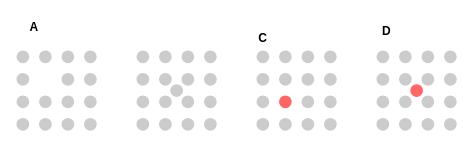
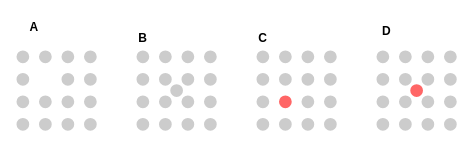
  <mxCell id="0" />
  <mxCell id="1" parent="0" />
  <mxCell id="2" value="" style="ellipse;whiteSpace=wrap;html=1;aspect=fixed;fillColor=#CCCCCC;strokeColor=#FFFFFF;strokeWidth=3;" vertex="1" parent="1"><mxGeometry x="20" y="65" width="20" height="20" as="geometry" /></mxCell>
  <mxCell id="3" value="" style="ellipse;whiteSpace=wrap;html=1;aspect=fixed;fillColor=#CCCCCC;strokeColor=#FFFFFF;strokeWidth=3;" vertex="1" parent="1"><mxGeometry x="50" y="65" width="20" height="20" as="geometry" /></mxCell>
  <mxCell id="4" value="" style="ellipse;whiteSpace=wrap;html=1;aspect=fixed;fillColor=#CCCCCC;strokeColor=#FFFFFF;strokeWidth=3;" vertex="1" parent="1"><mxGeometry x="80" y="65" width="20" height="20" as="geometry" /></mxCell>
  <mxCell id="5" value="" style="ellipse;whiteSpace=wrap;html=1;aspect=fixed;fillColor=#CCCCCC;strokeColor=#FFFFFF;strokeWidth=3;" vertex="1" parent="1"><mxGeometry x="110" y="65" width="20" height="20" as="geometry" /></mxCell>
  <mxCell id="6" value="" style="ellipse;whiteSpace=wrap;html=1;aspect=fixed;fillColor=#CCCCCC;strokeColor=#FFFFFF;strokeWidth=3;" vertex="1" parent="1"><mxGeometry x="20" y="95" width="20" height="20" as="geometry" /></mxCell>
  <mxCell id="7" value="" style="ellipse;whiteSpace=wrap;html=1;aspect=fixed;fillColor=#CCCCCC;strokeColor=#FFFFFF;strokeWidth=3;" vertex="1" parent="1"><mxGeometry x="80" y="95" width="20" height="20" as="geometry" /></mxCell>
  <mxCell id="8" value="" style="ellipse;whiteSpace=wrap;html=1;aspect=fixed;fillColor=#CCCCCC;strokeColor=#FFFFFF;strokeWidth=3;" vertex="1" parent="1"><mxGeometry x="110" y="95" width="20" height="20" as="geometry" /></mxCell>
  <mxCell id="9" value="" style="ellipse;whiteSpace=wrap;html=1;aspect=fixed;fillColor=#CCCCCC;strokeColor=#FFFFFF;strokeWidth=3;" vertex="1" parent="1"><mxGeometry x="20" y="125" width="20" height="20" as="geometry" /></mxCell>
  <mxCell id="10" value="" style="ellipse;whiteSpace=wrap;html=1;aspect=fixed;fillColor=#CCCCCC;strokeColor=#FFFFFF;strokeWidth=3;" vertex="1" parent="1"><mxGeometry x="50" y="125" width="20" height="20" as="geometry" /></mxCell>
  <mxCell id="11" value="" style="ellipse;whiteSpace=wrap;html=1;aspect=fixed;fillColor=#CCCCCC;strokeColor=#FFFFFF;strokeWidth=3;" vertex="1" parent="1"><mxGeometry x="80" y="125" width="20" height="20" as="geometry" /></mxCell>
  <mxCell id="12" value="" style="ellipse;whiteSpace=wrap;html=1;aspect=fixed;fillColor=#CCCCCC;strokeColor=#FFFFFF;strokeWidth=3;" vertex="1" parent="1"><mxGeometry x="110" y="125" width="20" height="20" as="geometry" /></mxCell>
  <mxCell id="13" value="" style="ellipse;whiteSpace=wrap;html=1;aspect=fixed;fillColor=#CCCCCC;strokeColor=#FFFFFF;strokeWidth=3;" vertex="1" parent="1"><mxGeometry x="20" y="155" width="20" height="20" as="geometry" /></mxCell>
  <mxCell id="14" value="" style="ellipse;whiteSpace=wrap;html=1;aspect=fixed;fillColor=#CCCCCC;strokeColor=#FFFFFF;strokeWidth=3;" vertex="1" parent="1"><mxGeometry x="50" y="155" width="20" height="20" as="geometry" /></mxCell>
  <mxCell id="15" value="" style="ellipse;whiteSpace=wrap;html=1;aspect=fixed;fillColor=#CCCCCC;strokeColor=#FFFFFF;strokeWidth=3;" vertex="1" parent="1"><mxGeometry x="80" y="155" width="20" height="20" as="geometry" /></mxCell>
  <mxCell id="16" value="" style="ellipse;whiteSpace=wrap;html=1;aspect=fixed;fillColor=#CCCCCC;strokeColor=#FFFFFF;strokeWidth=3;" vertex="1" parent="1"><mxGeometry x="110" y="155" width="20" height="20" as="geometry" /></mxCell>
  <mxCell id="17" value="" style="ellipse;whiteSpace=wrap;html=1;aspect=fixed;fillColor=#CCCCCC;strokeColor=#FFFFFF;strokeWidth=3;" vertex="1" parent="1"><mxGeometry x="180" y="65" width="20" height="20" as="geometry" /></mxCell>
  <mxCell id="18" value="" style="ellipse;whiteSpace=wrap;html=1;aspect=fixed;fillColor=#CCCCCC;strokeColor=#FFFFFF;strokeWidth=3;" vertex="1" parent="1"><mxGeometry x="210" y="65" width="20" height="20" as="geometry" /></mxCell>
  <mxCell id="19" value="" style="ellipse;whiteSpace=wrap;html=1;aspect=fixed;fillColor=#CCCCCC;strokeColor=#FFFFFF;strokeWidth=3;" vertex="1" parent="1"><mxGeometry x="240" y="65" width="20" height="20" as="geometry" /></mxCell>
  <mxCell id="20" value="" style="ellipse;whiteSpace=wrap;html=1;aspect=fixed;fillColor=#CCCCCC;strokeColor=#FFFFFF;strokeWidth=3;" vertex="1" parent="1"><mxGeometry x="270" y="65" width="20" height="20" as="geometry" /></mxCell>
  <mxCell id="21" value="" style="ellipse;whiteSpace=wrap;html=1;aspect=fixed;fillColor=#CCCCCC;strokeColor=#FFFFFF;strokeWidth=3;" vertex="1" parent="1"><mxGeometry x="180" y="95" width="20" height="20" as="geometry" /></mxCell>
  <mxCell id="22" value="" style="ellipse;whiteSpace=wrap;html=1;aspect=fixed;fillColor=#CCCCCC;strokeColor=#FFFFFF;strokeWidth=3;" vertex="1" parent="1"><mxGeometry x="210" y="95" width="20" height="20" as="geometry" /></mxCell>
  <mxCell id="23" value="" style="ellipse;whiteSpace=wrap;html=1;aspect=fixed;fillColor=#CCCCCC;strokeColor=#FFFFFF;strokeWidth=3;" vertex="1" parent="1"><mxGeometry x="240" y="95" width="20" height="20" as="geometry" /></mxCell>
  <mxCell id="24" value="" style="ellipse;whiteSpace=wrap;html=1;aspect=fixed;fillColor=#CCCCCC;strokeColor=#FFFFFF;strokeWidth=3;" vertex="1" parent="1"><mxGeometry x="270" y="95" width="20" height="20" as="geometry" /></mxCell>
  <mxCell id="25" value="" style="ellipse;whiteSpace=wrap;html=1;aspect=fixed;fillColor=#CCCCCC;strokeColor=#FFFFFF;strokeWidth=3;" vertex="1" parent="1"><mxGeometry x="180" y="125" width="20" height="20" as="geometry" /></mxCell>
  <mxCell id="26" value="" style="ellipse;whiteSpace=wrap;html=1;aspect=fixed;fillColor=#CCCCCC;strokeColor=#FFFFFF;strokeWidth=3;" vertex="1" parent="1"><mxGeometry x="210" y="125" width="20" height="20" as="geometry" /></mxCell>
  <mxCell id="27" value="" style="ellipse;whiteSpace=wrap;html=1;aspect=fixed;fillColor=#CCCCCC;strokeColor=#FFFFFF;strokeWidth=3;" vertex="1" parent="1"><mxGeometry x="240" y="125" width="20" height="20" as="geometry" /></mxCell>
  <mxCell id="28" value="" style="ellipse;whiteSpace=wrap;html=1;aspect=fixed;fillColor=#CCCCCC;strokeColor=#FFFFFF;strokeWidth=3;" vertex="1" parent="1"><mxGeometry x="270" y="125" width="20" height="20" as="geometry" /></mxCell>
  <mxCell id="29" value="" style="ellipse;whiteSpace=wrap;html=1;aspect=fixed;fillColor=#CCCCCC;strokeColor=#FFFFFF;strokeWidth=3;" vertex="1" parent="1"><mxGeometry x="180" y="155" width="20" height="20" as="geometry" /></mxCell>
  <mxCell id="30" value="" style="ellipse;whiteSpace=wrap;html=1;aspect=fixed;fillColor=#CCCCCC;strokeColor=#FFFFFF;strokeWidth=3;" vertex="1" parent="1"><mxGeometry x="210" y="155" width="20" height="20" as="geometry" /></mxCell>
  <mxCell id="31" value="" style="ellipse;whiteSpace=wrap;html=1;aspect=fixed;fillColor=#CCCCCC;strokeColor=#FFFFFF;strokeWidth=3;" vertex="1" parent="1"><mxGeometry x="240" y="155" width="20" height="20" as="geometry" /></mxCell>
  <mxCell id="32" value="" style="ellipse;whiteSpace=wrap;html=1;aspect=fixed;fillColor=#CCCCCC;strokeColor=#FFFFFF;strokeWidth=3;" vertex="1" parent="1"><mxGeometry x="270" y="155" width="20" height="20" as="geometry" /></mxCell>
  <mxCell id="33" value="" style="ellipse;whiteSpace=wrap;html=1;aspect=fixed;fillColor=#CCCCCC;strokeColor=#FFFFFF;strokeWidth=3;" vertex="1" parent="1"><mxGeometry x="340" y="65" width="20" height="20" as="geometry" /></mxCell>
  <mxCell id="34" value="" style="ellipse;whiteSpace=wrap;html=1;aspect=fixed;fillColor=#CCCCCC;strokeColor=#FFFFFF;strokeWidth=3;" vertex="1" parent="1"><mxGeometry x="370" y="65" width="20" height="20" as="geometry" /></mxCell>
  <mxCell id="35" value="" style="ellipse;whiteSpace=wrap;html=1;aspect=fixed;fillColor=#CCCCCC;strokeColor=#FFFFFF;strokeWidth=3;" vertex="1" parent="1"><mxGeometry x="400" y="65" width="20" height="20" as="geometry" /></mxCell>
  <mxCell id="36" value="" style="ellipse;whiteSpace=wrap;html=1;aspect=fixed;fillColor=#CCCCCC;strokeColor=#FFFFFF;strokeWidth=3;" vertex="1" parent="1"><mxGeometry x="430" y="65" width="20" height="20" as="geometry" /></mxCell>
  <mxCell id="37" value="" style="ellipse;whiteSpace=wrap;html=1;aspect=fixed;fillColor=#CCCCCC;strokeColor=#FFFFFF;strokeWidth=3;" vertex="1" parent="1"><mxGeometry x="340" y="95" width="20" height="20" as="geometry" /></mxCell>
  <mxCell id="38" value="" style="ellipse;whiteSpace=wrap;html=1;aspect=fixed;fillColor=#CCCCCC;strokeColor=#FFFFFF;strokeWidth=3;" vertex="1" parent="1"><mxGeometry x="370" y="95" width="20" height="20" as="geometry" /></mxCell>
  <mxCell id="39" value="" style="ellipse;whiteSpace=wrap;html=1;aspect=fixed;fillColor=#CCCCCC;strokeColor=#FFFFFF;strokeWidth=3;" vertex="1" parent="1"><mxGeometry x="400" y="95" width="20" height="20" as="geometry" /></mxCell>
  <mxCell id="40" value="" style="ellipse;whiteSpace=wrap;html=1;aspect=fixed;fillColor=#CCCCCC;strokeColor=#FFFFFF;strokeWidth=3;" vertex="1" parent="1"><mxGeometry x="430" y="95" width="20" height="20" as="geometry" /></mxCell>
  <mxCell id="41" value="" style="ellipse;whiteSpace=wrap;html=1;aspect=fixed;fillColor=#CCCCCC;strokeColor=#FFFFFF;strokeWidth=3;" vertex="1" parent="1"><mxGeometry x="340" y="125" width="20" height="20" as="geometry" /></mxCell>
  <mxCell id="42" value="" style="ellipse;whiteSpace=wrap;html=1;aspect=fixed;fillColor=#FF6666;strokeColor=#FFFFFF;strokeWidth=3;" vertex="1" parent="1"><mxGeometry x="370" y="125" width="20" height="20" as="geometry" /></mxCell>
  <mxCell id="43" value="" style="ellipse;whiteSpace=wrap;html=1;aspect=fixed;fillColor=#CCCCCC;strokeColor=#FFFFFF;strokeWidth=3;" vertex="1" parent="1"><mxGeometry x="400" y="125" width="20" height="20" as="geometry" /></mxCell>
  <mxCell id="44" value="" style="ellipse;whiteSpace=wrap;html=1;aspect=fixed;fillColor=#CCCCCC;strokeColor=#FFFFFF;strokeWidth=3;" vertex="1" parent="1"><mxGeometry x="430" y="125" width="20" height="20" as="geometry" /></mxCell>
  <mxCell id="45" value="" style="ellipse;whiteSpace=wrap;html=1;aspect=fixed;fillColor=#CCCCCC;strokeColor=#FFFFFF;strokeWidth=3;" vertex="1" parent="1"><mxGeometry x="340" y="155" width="20" height="20" as="geometry" /></mxCell>
  <mxCell id="46" value="" style="ellipse;whiteSpace=wrap;html=1;aspect=fixed;fillColor=#CCCCCC;strokeColor=#FFFFFF;strokeWidth=3;" vertex="1" parent="1"><mxGeometry x="370" y="155" width="20" height="20" as="geometry" /></mxCell>
  <mxCell id="47" value="" style="ellipse;whiteSpace=wrap;html=1;aspect=fixed;fillColor=#CCCCCC;strokeColor=#FFFFFF;strokeWidth=3;" vertex="1" parent="1"><mxGeometry x="400" y="155" width="20" height="20" as="geometry" /></mxCell>
  <mxCell id="48" value="" style="ellipse;whiteSpace=wrap;html=1;aspect=fixed;fillColor=#CCCCCC;strokeColor=#FFFFFF;strokeWidth=3;" vertex="1" parent="1"><mxGeometry x="430" y="155" width="20" height="20" as="geometry" /></mxCell>
  <mxCell id="49" value="" style="ellipse;whiteSpace=wrap;html=1;aspect=fixed;fillColor=#CCCCCC;strokeColor=#FFFFFF;strokeWidth=3;" vertex="1" parent="1"><mxGeometry x="500" y="65" width="20" height="20" as="geometry" /></mxCell>
  <mxCell id="50" value="" style="ellipse;whiteSpace=wrap;html=1;aspect=fixed;fillColor=#CCCCCC;strokeColor=#FFFFFF;strokeWidth=3;" vertex="1" parent="1"><mxGeometry x="530" y="65" width="20" height="20" as="geometry" /></mxCell>
  <mxCell id="51" value="" style="ellipse;whiteSpace=wrap;html=1;aspect=fixed;fillColor=#CCCCCC;strokeColor=#FFFFFF;strokeWidth=3;" vertex="1" parent="1"><mxGeometry x="560" y="65" width="20" height="20" as="geometry" /></mxCell>
  <mxCell id="52" value="" style="ellipse;whiteSpace=wrap;html=1;aspect=fixed;fillColor=#CCCCCC;strokeColor=#FFFFFF;strokeWidth=3;" vertex="1" parent="1"><mxGeometry x="590" y="65" width="20" height="20" as="geometry" /></mxCell>
  <mxCell id="53" value="" style="ellipse;whiteSpace=wrap;html=1;aspect=fixed;fillColor=#CCCCCC;strokeColor=#FFFFFF;strokeWidth=3;" vertex="1" parent="1"><mxGeometry x="500" y="95" width="20" height="20" as="geometry" /></mxCell>
  <mxCell id="54" value="" style="ellipse;whiteSpace=wrap;html=1;aspect=fixed;fillColor=#CCCCCC;strokeColor=#FFFFFF;strokeWidth=3;" vertex="1" parent="1"><mxGeometry x="530" y="95" width="20" height="20" as="geometry" /></mxCell>
  <mxCell id="55" value="" style="ellipse;whiteSpace=wrap;html=1;aspect=fixed;fillColor=#CCCCCC;strokeColor=#FFFFFF;strokeWidth=3;" vertex="1" parent="1"><mxGeometry x="560" y="95" width="20" height="20" as="geometry" /></mxCell>
  <mxCell id="56" value="" style="ellipse;whiteSpace=wrap;html=1;aspect=fixed;fillColor=#CCCCCC;strokeColor=#FFFFFF;strokeWidth=3;" vertex="1" parent="1"><mxGeometry x="590" y="95" width="20" height="20" as="geometry" /></mxCell>
  <mxCell id="57" value="" style="ellipse;whiteSpace=wrap;html=1;aspect=fixed;fillColor=#CCCCCC;strokeColor=#FFFFFF;strokeWidth=3;" vertex="1" parent="1"><mxGeometry x="500" y="125" width="20" height="20" as="geometry" /></mxCell>
  <mxCell id="58" value="" style="ellipse;whiteSpace=wrap;html=1;aspect=fixed;fillColor=#CCCCCC;strokeColor=#FFFFFF;strokeWidth=3;" vertex="1" parent="1"><mxGeometry x="530" y="125" width="20" height="20" as="geometry" /></mxCell>
  <mxCell id="59" value="" style="ellipse;whiteSpace=wrap;html=1;aspect=fixed;fillColor=#CCCCCC;strokeColor=#FFFFFF;strokeWidth=3;" vertex="1" parent="1"><mxGeometry x="560" y="125" width="20" height="20" as="geometry" /></mxCell>
  <mxCell id="60" value="" style="ellipse;whiteSpace=wrap;html=1;aspect=fixed;fillColor=#CCCCCC;strokeColor=#FFFFFF;strokeWidth=3;" vertex="1" parent="1"><mxGeometry x="590" y="125" width="20" height="20" as="geometry" /></mxCell>
  <mxCell id="61" value="" style="ellipse;whiteSpace=wrap;html=1;aspect=fixed;fillColor=#CCCCCC;strokeColor=#FFFFFF;strokeWidth=3;" vertex="1" parent="1"><mxGeometry x="500" y="155" width="20" height="20" as="geometry" /></mxCell>
  <mxCell id="62" value="" style="ellipse;whiteSpace=wrap;html=1;aspect=fixed;fillColor=#CCCCCC;strokeColor=#FFFFFF;strokeWidth=3;" vertex="1" parent="1"><mxGeometry x="530" y="155" width="20" height="20" as="geometry" /></mxCell>
  <mxCell id="63" value="" style="ellipse;whiteSpace=wrap;html=1;aspect=fixed;fillColor=#CCCCCC;strokeColor=#FFFFFF;strokeWidth=3;" vertex="1" parent="1"><mxGeometry x="560" y="155" width="20" height="20" as="geometry" /></mxCell>
  <mxCell id="64" value="" style="ellipse;whiteSpace=wrap;html=1;aspect=fixed;fillColor=#CCCCCC;strokeColor=#FFFFFF;strokeWidth=3;" vertex="1" parent="1"><mxGeometry x="590" y="155" width="20" height="20" as="geometry" /></mxCell>
  <mxCell id="65" value="" style="ellipse;whiteSpace=wrap;html=1;aspect=fixed;fillColor=#CCCCCC;strokeColor=#FFFFFF;strokeWidth=3;" vertex="1" parent="1"><mxGeometry x="225" y="110" width="20" height="20" as="geometry" /></mxCell>
  <mxCell id="66" value="" style="ellipse;whiteSpace=wrap;html=1;aspect=fixed;fillColor=#FF6666;strokeColor=#FFFFFF;strokeWidth=3;" vertex="1" parent="1"><mxGeometry x="545" y="110" width="20" height="20" as="geometry" /></mxCell>
  <mxCell id="67" value="&lt;font style=&quot;font-size: 16px;&quot;&gt;&lt;b&gt;A&lt;/b&gt;&lt;/font&gt;" style="text;html=1;align=center;verticalAlign=middle;whiteSpace=wrap;rounded=0;" vertex="1" parent="1"><mxGeometry x="30" y="20" width="30" height="30" as="geometry" /></mxCell>
+ <mxCell id="68" value="&lt;font style=&quot;font-size: 16px;&quot;&gt;&lt;b&gt;B&lt;/b&gt;&lt;/font&gt;" style="text;html=1;align=center;verticalAlign=middle;whiteSpace=wrap;rounded=0;" vertex="1" parent="1"><mxGeometry x="175" y="35" width="30" height="30" as="geometry" /></mxCell>
  <mxCell id="69" value="&lt;font style=&quot;font-size: 16px;&quot;&gt;&lt;b&gt;C&lt;/b&gt;&lt;/font&gt;" style="text;html=1;align=center;verticalAlign=middle;whiteSpace=wrap;rounded=0;" vertex="1" parent="1"><mxGeometry x="335" y="35" width="30" height="30" as="geometry" /></mxCell>
  <mxCell id="70" value="&lt;font style=&quot;font-size: 16px;&quot;&gt;&lt;b&gt;D&lt;/b&gt;&lt;/font&gt;" style="text;html=1;align=center;verticalAlign=middle;whiteSpace=wrap;rounded=0;" vertex="1" parent="1"><mxGeometry x="500" y="25" width="30" height="30" as="geometry" /></mxCell>
